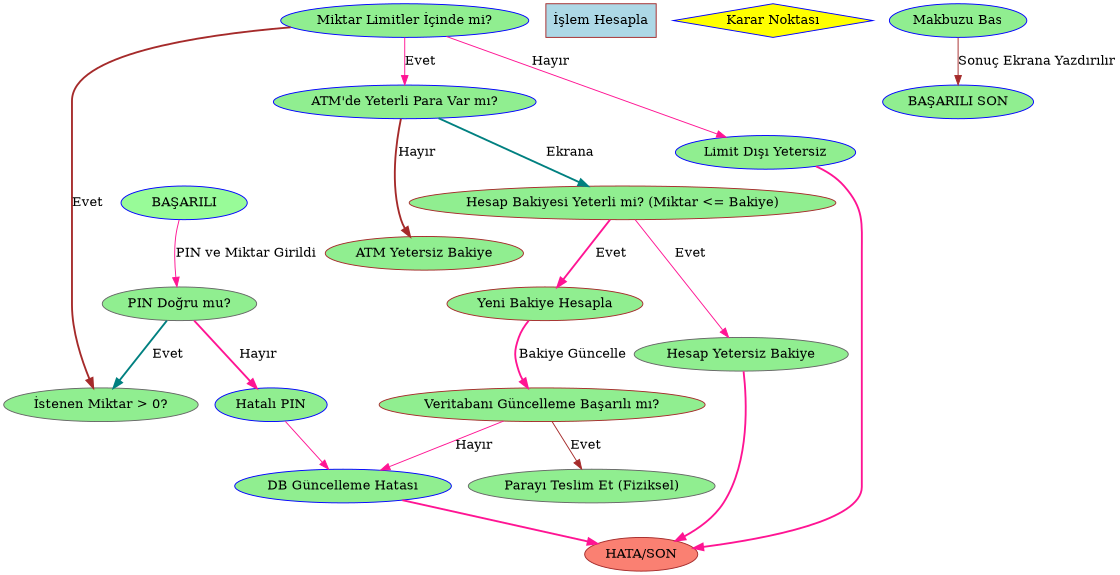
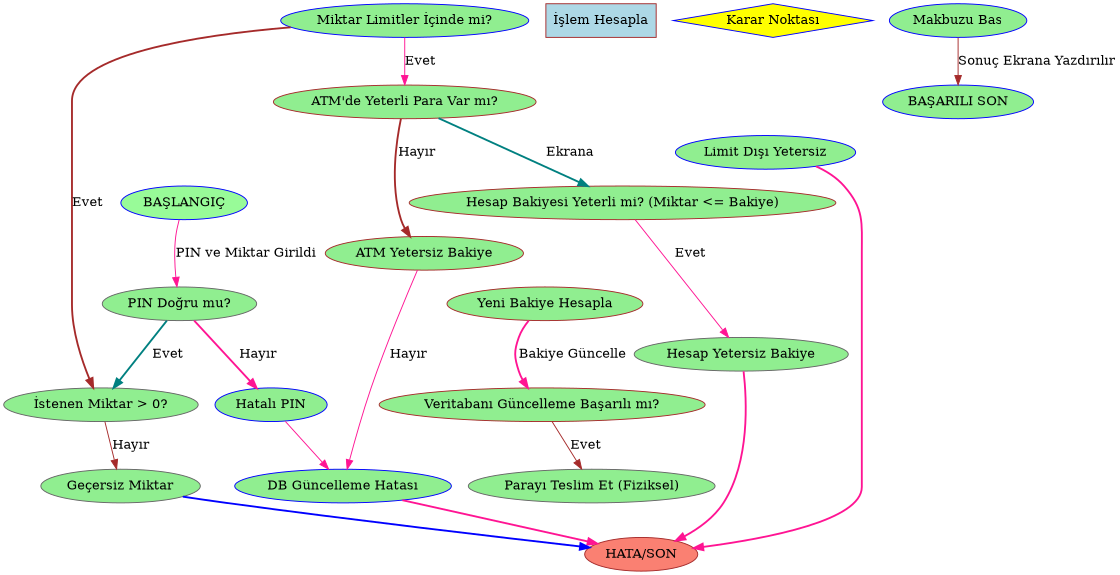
  digraph {
    rankdir=TB
    node [color=blue fillcolor=lightgreen shape=oval style=filled]
    edge [color=deeppink style=bold]
-   n1 [fillcolor=palegreen label="BAŞARILI"]
+   n1 [fillcolor=palegreen label="BAŞLANGIÇ"]
    n2 [color=gray40 label="PIN Doğru mu?"]
    n3 [label="Hatalı PIN"]
    n4 [color=gray40 label="İstenen Miktar > 0?"]
    n5 [color=brown fillcolor=lightblue label="İşlem Hesapla" shape=box]
    n6 [fillcolor=yellow label="Karar Noktası" shape=diamond]
    n7 [color=brown fillcolor=salmon label="HATA/SON"]
    n8 [label="BAŞARILI SON"]
    n9 [label="DB Güncelleme Hatası"]
+   n10 [color=gray40 label="Geçersiz Miktar"]
    n11 [label="Miktar Limitler İçinde mi?"]
    n12 [label="Limit Dışı Yetersiz"]
-   n13 [label="ATM'de Yeterli Para Var mı?"]
+   n13 [color=brown label="ATM'de Yeterli Para Var mı?"]
    n14 [color=brown label="ATM Yetersiz Bakiye"]
    n15 [color=brown label="Hesap Bakiyesi Yeterli mi? (Miktar <= Bakiye)"]
    n16 [color=gray40 label="Hesap Yetersiz Bakiye"]
    n17 [color=brown label="Yeni Bakiye Hesapla"]
    n18 [color=brown label="Veritabanı Güncelleme Başarılı mı?"]
    n19 [color=gray40 label="Parayı Teslim Et (Fiziksel)"]
    n20 [label="Makbuzu Bas"]
    n1 -> n2 [label="PIN ve Miktar Girildi" style=solid]
    n2 -> n3 [label="Hayır"]
    n2 -> n4 [color=teal label=Evet]
    n3 -> n9 [style=solid]
+   n4 -> n10 [color=brown label="Hayır" style=solid]
    n9 -> n7
+   n10 -> n7 [color=blue]
    n11 -> n4 [color=brown label=Evet]
-   n11 -> n12 [label="Hayır" style=solid]
    n11 -> n13 [label=Evet style=solid]
    n12 -> n7
    n13 -> n14 [color=brown label="Hayır"]
    n13 -> n15 [color=teal label=Ekrana]
    n15 -> n16 [label=Evet style=solid]
-   n15 -> n17 [label=Evet]
    n16 -> n7
    n17 -> n18 [label="Bakiye Güncelle"]
-   n18 -> n9 [label="Hayır" style=solid]
+   n14 -> n9 [label="Hayır" style=solid]
    n18 -> n19 [color=brown label=Evet style=solid]
    n20 -> n8 [color=brown label="Sonuç Ekrana Yazdırılır" style=solid]
  }
